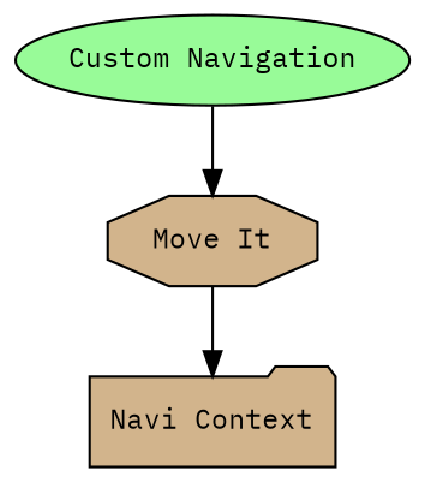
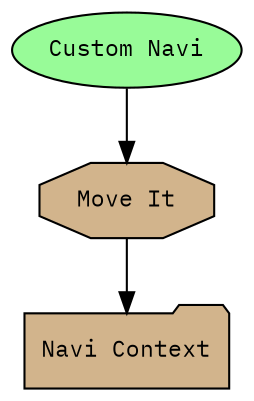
  digraph {
    fontname="IBM Plex Mono"
    node [fillcolor=tan fontcolor=black fontname="IBM Plex Mono" fontsize=11 style=filled]
    edge [fontname="IBM Plex Mono"]
-   "Custom Navigation" [fillcolor=palegreen shape=ellipse]
+   "Custom Navigation" [fillcolor=palegreen shape=ellipse label="Custom Navi"]
    "Move It" [shape=octagon]
    "Navi Context" [shape=folder]
    "Custom Navigation" -> "Move It"
    "Move It" -> "Navi Context"
  }
